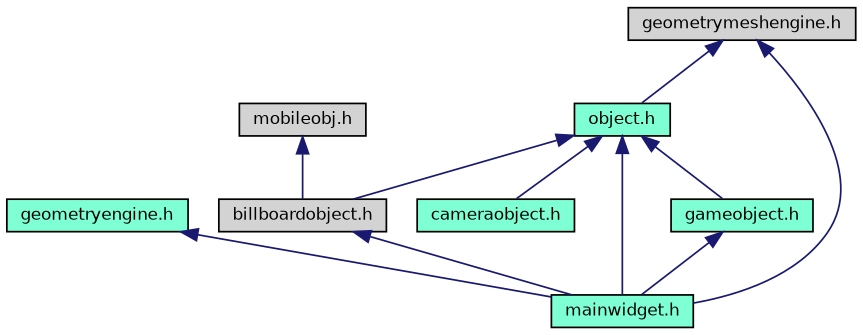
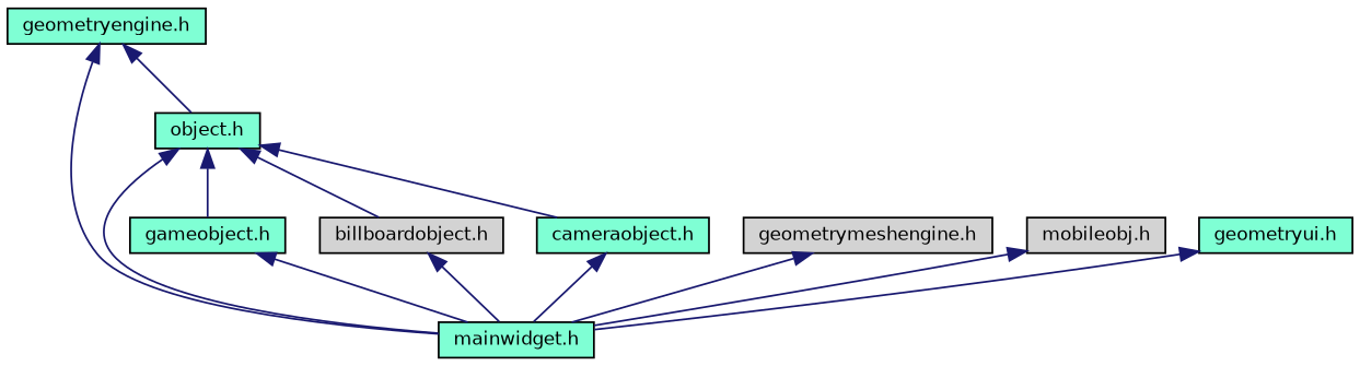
  digraph {
    node [color=black fillcolor=aquamarine fontname=Helvetica fontsize=10 shape=record style=filled]
    edge [color=midnightblue dir=back fontname=Helvetica fontsize=10 labelfontname=Helvetica labelfontsize=10 style=solid]
    n1 [height=0.2 label="geometryengine.h" width=0.4]
    n2 [height=0.2 label="mainwidget.h" width=0.4]
    n3 [height=0.2 label="object.h" width=0.4]
    n4 [height=0.2 label="gameobject.h" width=0.4]
    n5 [fillcolor=lightgrey height=0.2 label="geometrymeshengine.h" width=0.4]
    n6 [fillcolor=lightgrey height=0.2 label="mobileobj.h" width=0.4]
    n7 [fillcolor=lightgrey height=0.2 label="billboardobject.h" width=0.4]
    n8 [height=0.2 label="cameraobject.h" width=0.4]
+   n9 [height=0.2 label="geometryui.h" width=0.4]
    n1 -> n2
-   n5 -> n3
+   n1 -> n3
    n3 -> n2
    n3 -> n4
    n3 -> n7
    n3 -> n8
    n4 -> n2
    n5 -> n2
-   n6 -> n7
+   n6 -> n2
    n7 -> n2
+   n8 -> n2
+   n9 -> n2
  }
